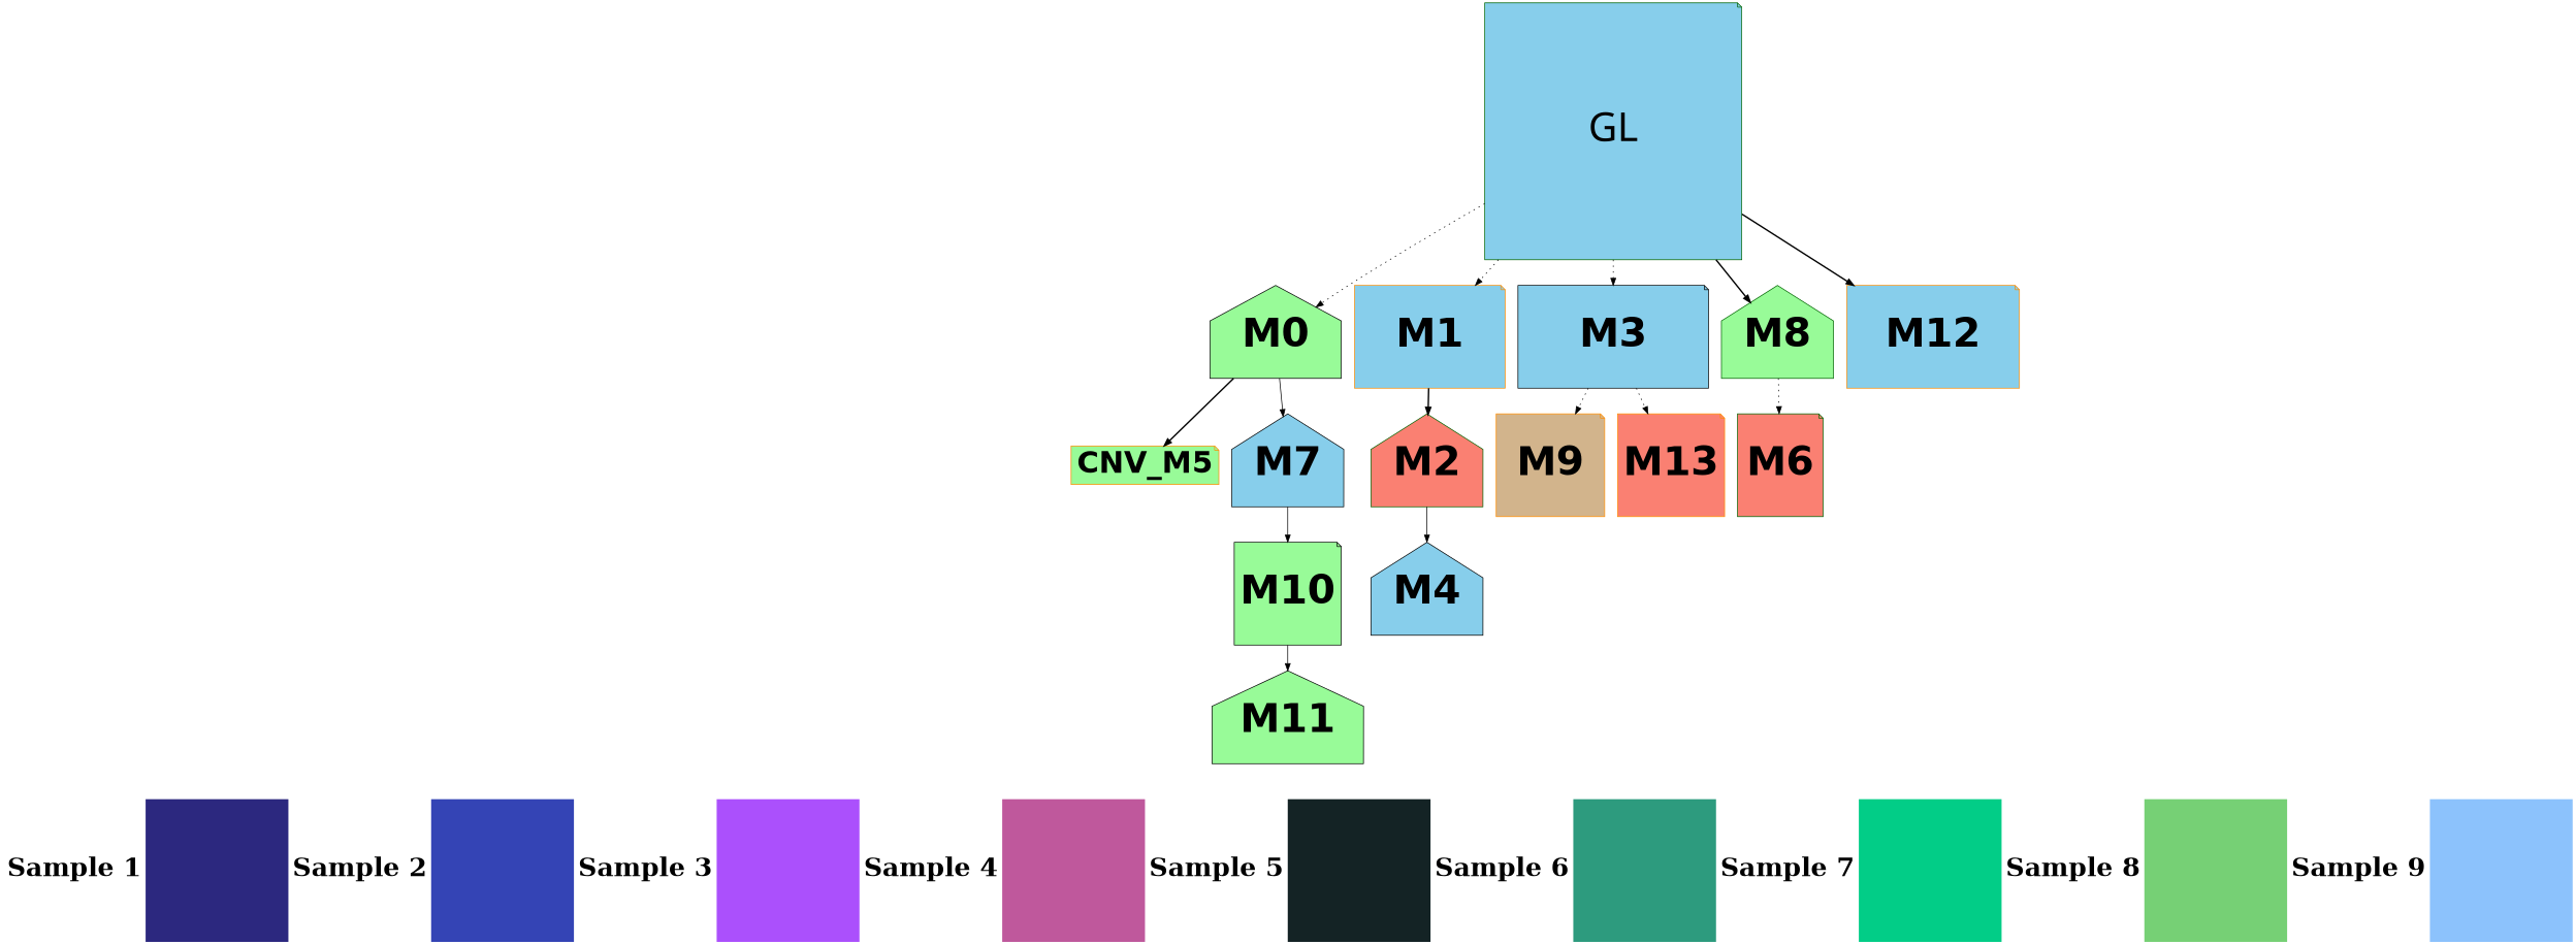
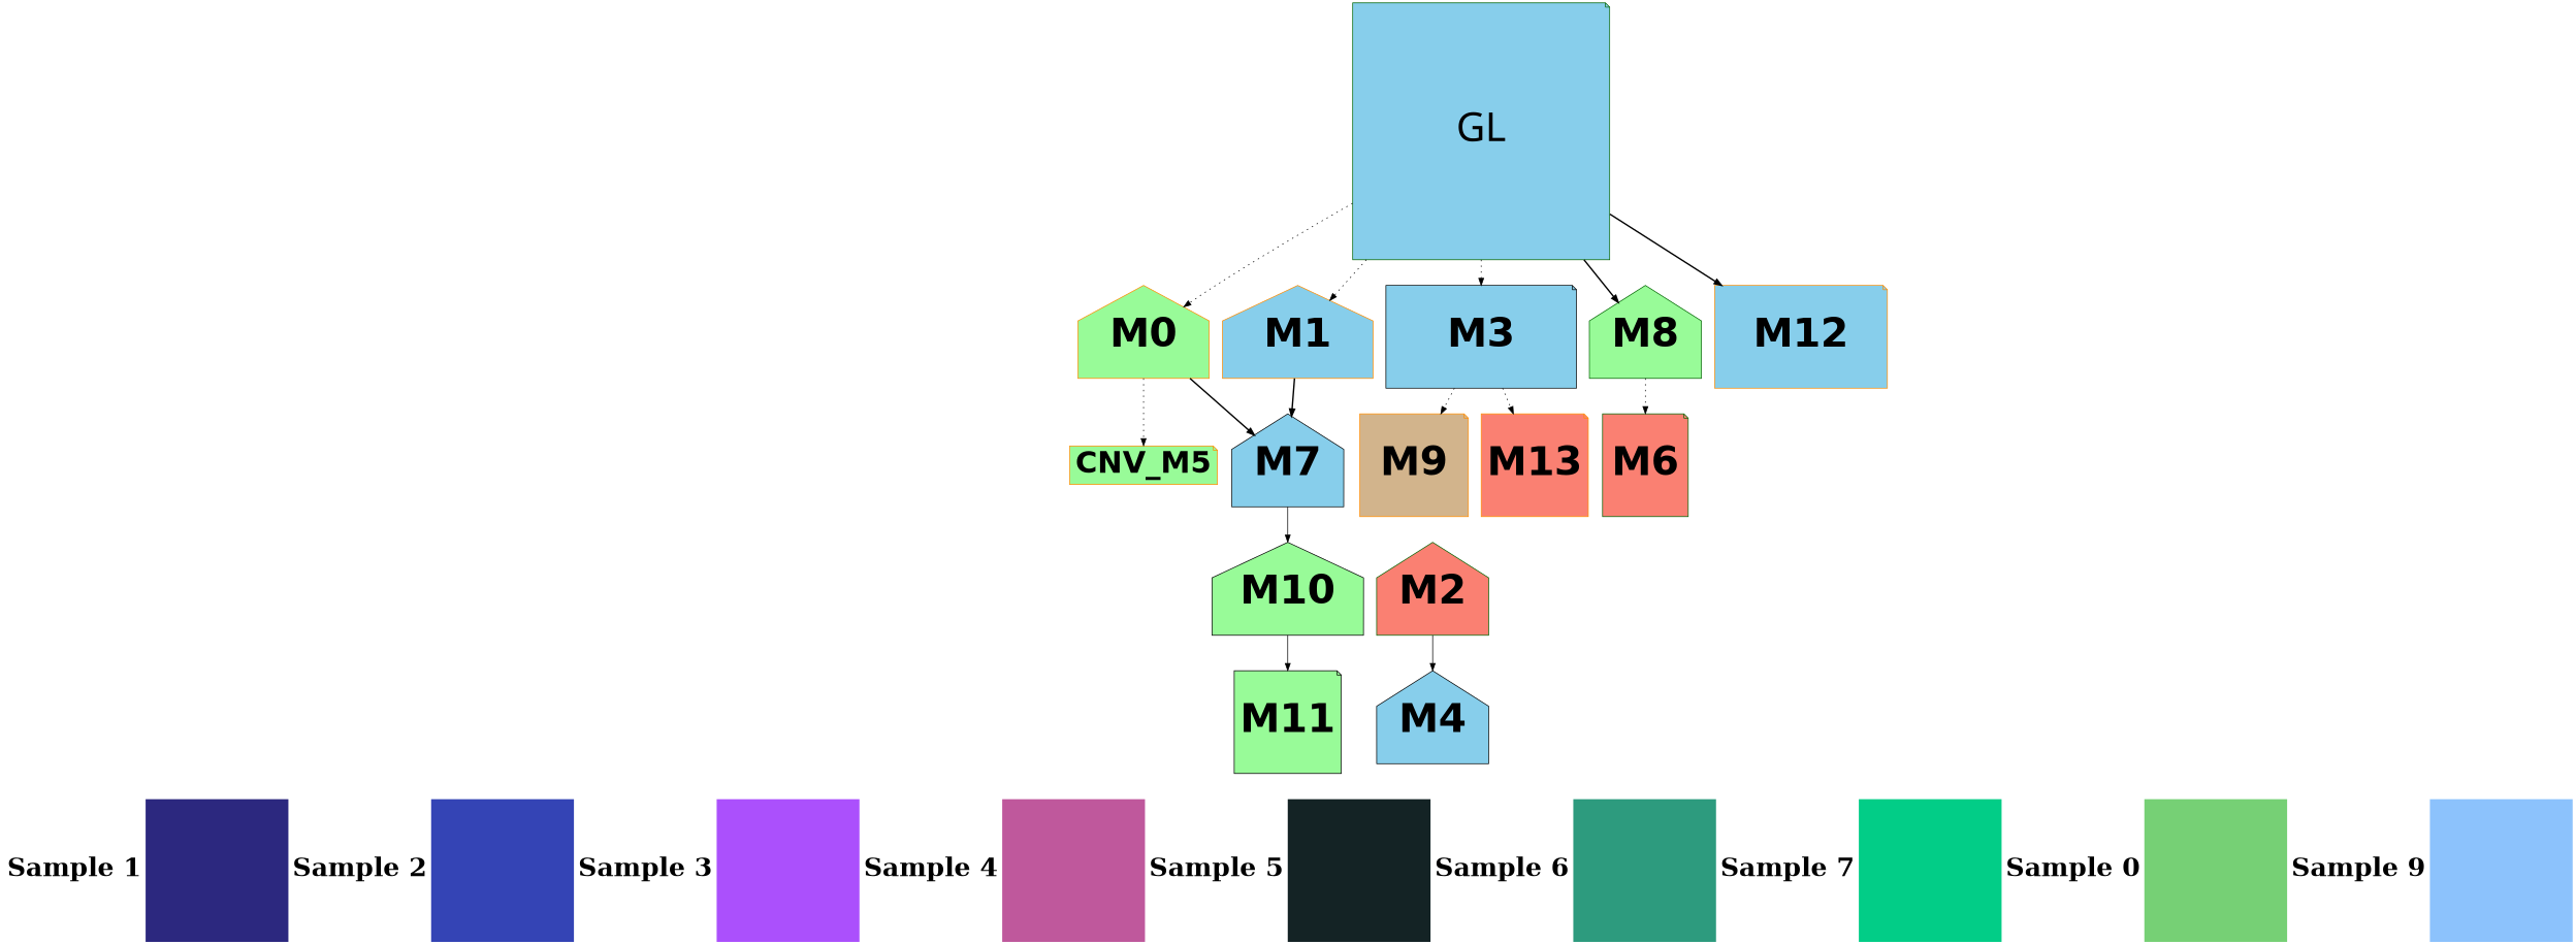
  digraph {
    rankdir=TB
    node [shape=note color=black fillcolor=skyblue fontname="helvetica-bold" fontsize=56 style=filled]
    edge [style=dotted]
-   n1 [label=<<TABLE border="0" cellborder="0" cellspacing="0">  <TR><TD width="200" height="200" colspan="1"><FONT POINT-SIZE="36.0"><B>Sample 1</B></FONT></TD><TD width="200" height="200" colspan="1" BGCOLOR="#2c287f"></TD> <TD width="200" height="200" colspan="1"><FONT POINT-SIZE="36.0"><B>Sample 2</B></FONT></TD><TD width="200" height="200" colspan="1" BGCOLOR="#3444b5"></TD> <TD width="200" height="200" colspan="1"><FONT POINT-SIZE="36.0"><B>Sample 3</B></FONT></TD><TD width="200" height="200" colspan="1" BGCOLOR="#ab50fc"></TD> <TD width="200" height="200" colspan="1"><FONT POINT-SIZE="36.0"><B>Sample 4</B></FONT></TD><TD width="200" height="200" colspan="1" BGCOLOR="#bf589c"></TD> <TD width="200" height="200" colspan="1"><FONT POINT-SIZE="36.0"><B>Sample 5</B></FONT></TD><TD width="200" height="200" colspan="1" BGCOLOR="#142325"></TD> <TD width="200" height="200" colspan="1"><FONT POINT-SIZE="36.0"><B>Sample 6</B></FONT></TD><TD width="200" height="200" colspan="1" BGCOLOR="#2d9b7e"></TD> <TD width="200" height="200" colspan="1"><FONT POINT-SIZE="36.0"><B>Sample 7</B></FONT></TD><TD width="200" height="200" colspan="1" BGCOLOR="#02cd87"></TD> <TD width="200" height="200" colspan="1"><FONT POINT-SIZE="36.0"><B>Sample 8</B></FONT></TD><TD width="200" height="200" colspan="1" BGCOLOR="#76d075"></TD> <TD width="200" height="200" colspan="1"><FONT POINT-SIZE="36.0"><B>Sample 9</B></FONT></TD><TD width="200" height="200" colspan="1" BGCOLOR="#8cc2fc"></TD> </TR></TABLE>> margin=0 shape=none color="" fillcolor="" fontname="" fontsize="" style=""]
+   n1 [label=<<TABLE border="0" cellborder="0" cellspacing="0">  <TR><TD width="200" height="200" colspan="1"><FONT POINT-SIZE="36.0"><B>Sample 1</B></FONT></TD><TD width="200" height="200" colspan="1" BGCOLOR="#2c287f"></TD> <TD width="200" height="200" colspan="1"><FONT POINT-SIZE="36.0"><B>Sample 2</B></FONT></TD><TD width="200" height="200" colspan="1" BGCOLOR="#3444b5"></TD> <TD width="200" height="200" colspan="1"><FONT POINT-SIZE="36.0"><B>Sample 3</B></FONT></TD><TD width="200" height="200" colspan="1" BGCOLOR="#ab50fc"></TD> <TD width="200" height="200" colspan="1"><FONT POINT-SIZE="36.0"><B>Sample 4</B></FONT></TD><TD width="200" height="200" colspan="1" BGCOLOR="#bf589c"></TD> <TD width="200" height="200" colspan="1"><FONT POINT-SIZE="36.0"><B>Sample 5</B></FONT></TD><TD width="200" height="200" colspan="1" BGCOLOR="#142325"></TD> <TD width="200" height="200" colspan="1"><FONT POINT-SIZE="36.0"><B>Sample 6</B></FONT></TD><TD width="200" height="200" colspan="1" BGCOLOR="#2d9b7e"></TD> <TD width="200" height="200" colspan="1"><FONT POINT-SIZE="36.0"><B>Sample 7</B></FONT></TD><TD width="200" height="200" colspan="1" BGCOLOR="#02cd87"></TD> <TD width="200" height="200" colspan="1"><FONT POINT-SIZE="36.0"><B>Sample 0</B></FONT></TD><TD width="200" height="200" colspan="1" BGCOLOR="#76d075"></TD> <TD width="200" height="200" colspan="1"><FONT POINT-SIZE="36.0"><B>Sample 9</B></FONT></TD><TD width="200" height="200" colspan="1" BGCOLOR="#8cc2fc"></TD> </TR></TABLE>> margin=0 shape=none color="" fillcolor="" fontname="" fontsize="" style=""]
    n2 [color=darkgreen fontname="arial-bold" height=5 label=GL width=5]
-   n3 [fillcolor=palegreen height=2 label=M0 shape=house style="wedged,filled" width=2.55]
-   n4 [color=darkorange height=2 label=M1 style="wedged,filled" width=2.93]
+   n3 [color=darkorange fillcolor=palegreen height=2 label=M0 shape=house style="wedged,filled" width=2.55]
+   n4 [color=darkorange height=2 label=M1 shape=house style="wedged,filled" width=2.93]
    n5 [height=2 label=M3 width=3.71]
    n6 [color=darkgreen fillcolor=palegreen height=2 label=M8 shape=house width=0.75]
    n7 [color=darkorange height=2 label=M12 width=3.36]
    n8 [color=darkorange fillcolor=palegreen fontsize=42 label=CNV_M5]
    n9 [height=2 label=M7 shape=house style="wedged,filled" width=0.15]
    n10 [color=darkgreen fillcolor=salmon height=2 label=M2 shape=house width=0.47]
    n11 [color=darkorange fillcolor=tan height=2 label=M9 style="wedged,filled" width=2.11]
    n12 [color=darkorange fillcolor=salmon height=2 label=M13 width=0.61]
    n13 [color=darkgreen fillcolor=salmon height=2 label=M6 style="wedged,filled" width=1.67]
-   n14 [fillcolor=palegreen height=2 label=M10 style="wedged,filled" width=0.94]
+   n14 [fillcolor=palegreen height=2 label=M10 shape=house style="wedged,filled" width=0.94]
    n15 [height=2 label=M4 shape=house width=0.24]
-   n16 [fillcolor=palegreen height=2 label=M11 shape=house style="wedged,filled" width=1.06]
+   n16 [fillcolor=palegreen height=2 label=M11 style="wedged,filled" width=1.06]
    subgraph sub_1 {
      rank=sink
      n1
    }
    n2 -> n3
    n2 -> n4
    n2 -> n5
    n2 -> n6 [style=bold]
    n2 -> n7 [style=bold]
-   n3 -> n8 [style=bold]
-   n3 -> n9 [style=solid]
-   n4 -> n10 [style=bold]
+   n3 -> n8
+   n3 -> n9 [style=bold]
+   n4 -> n9 [style=bold]
    n5 -> n11
    n5 -> n12
    n6 -> n13
    n9 -> n14 [style=solid]
    n10 -> n15 [style=solid]
    n14 -> n16 [style=solid]
  }
